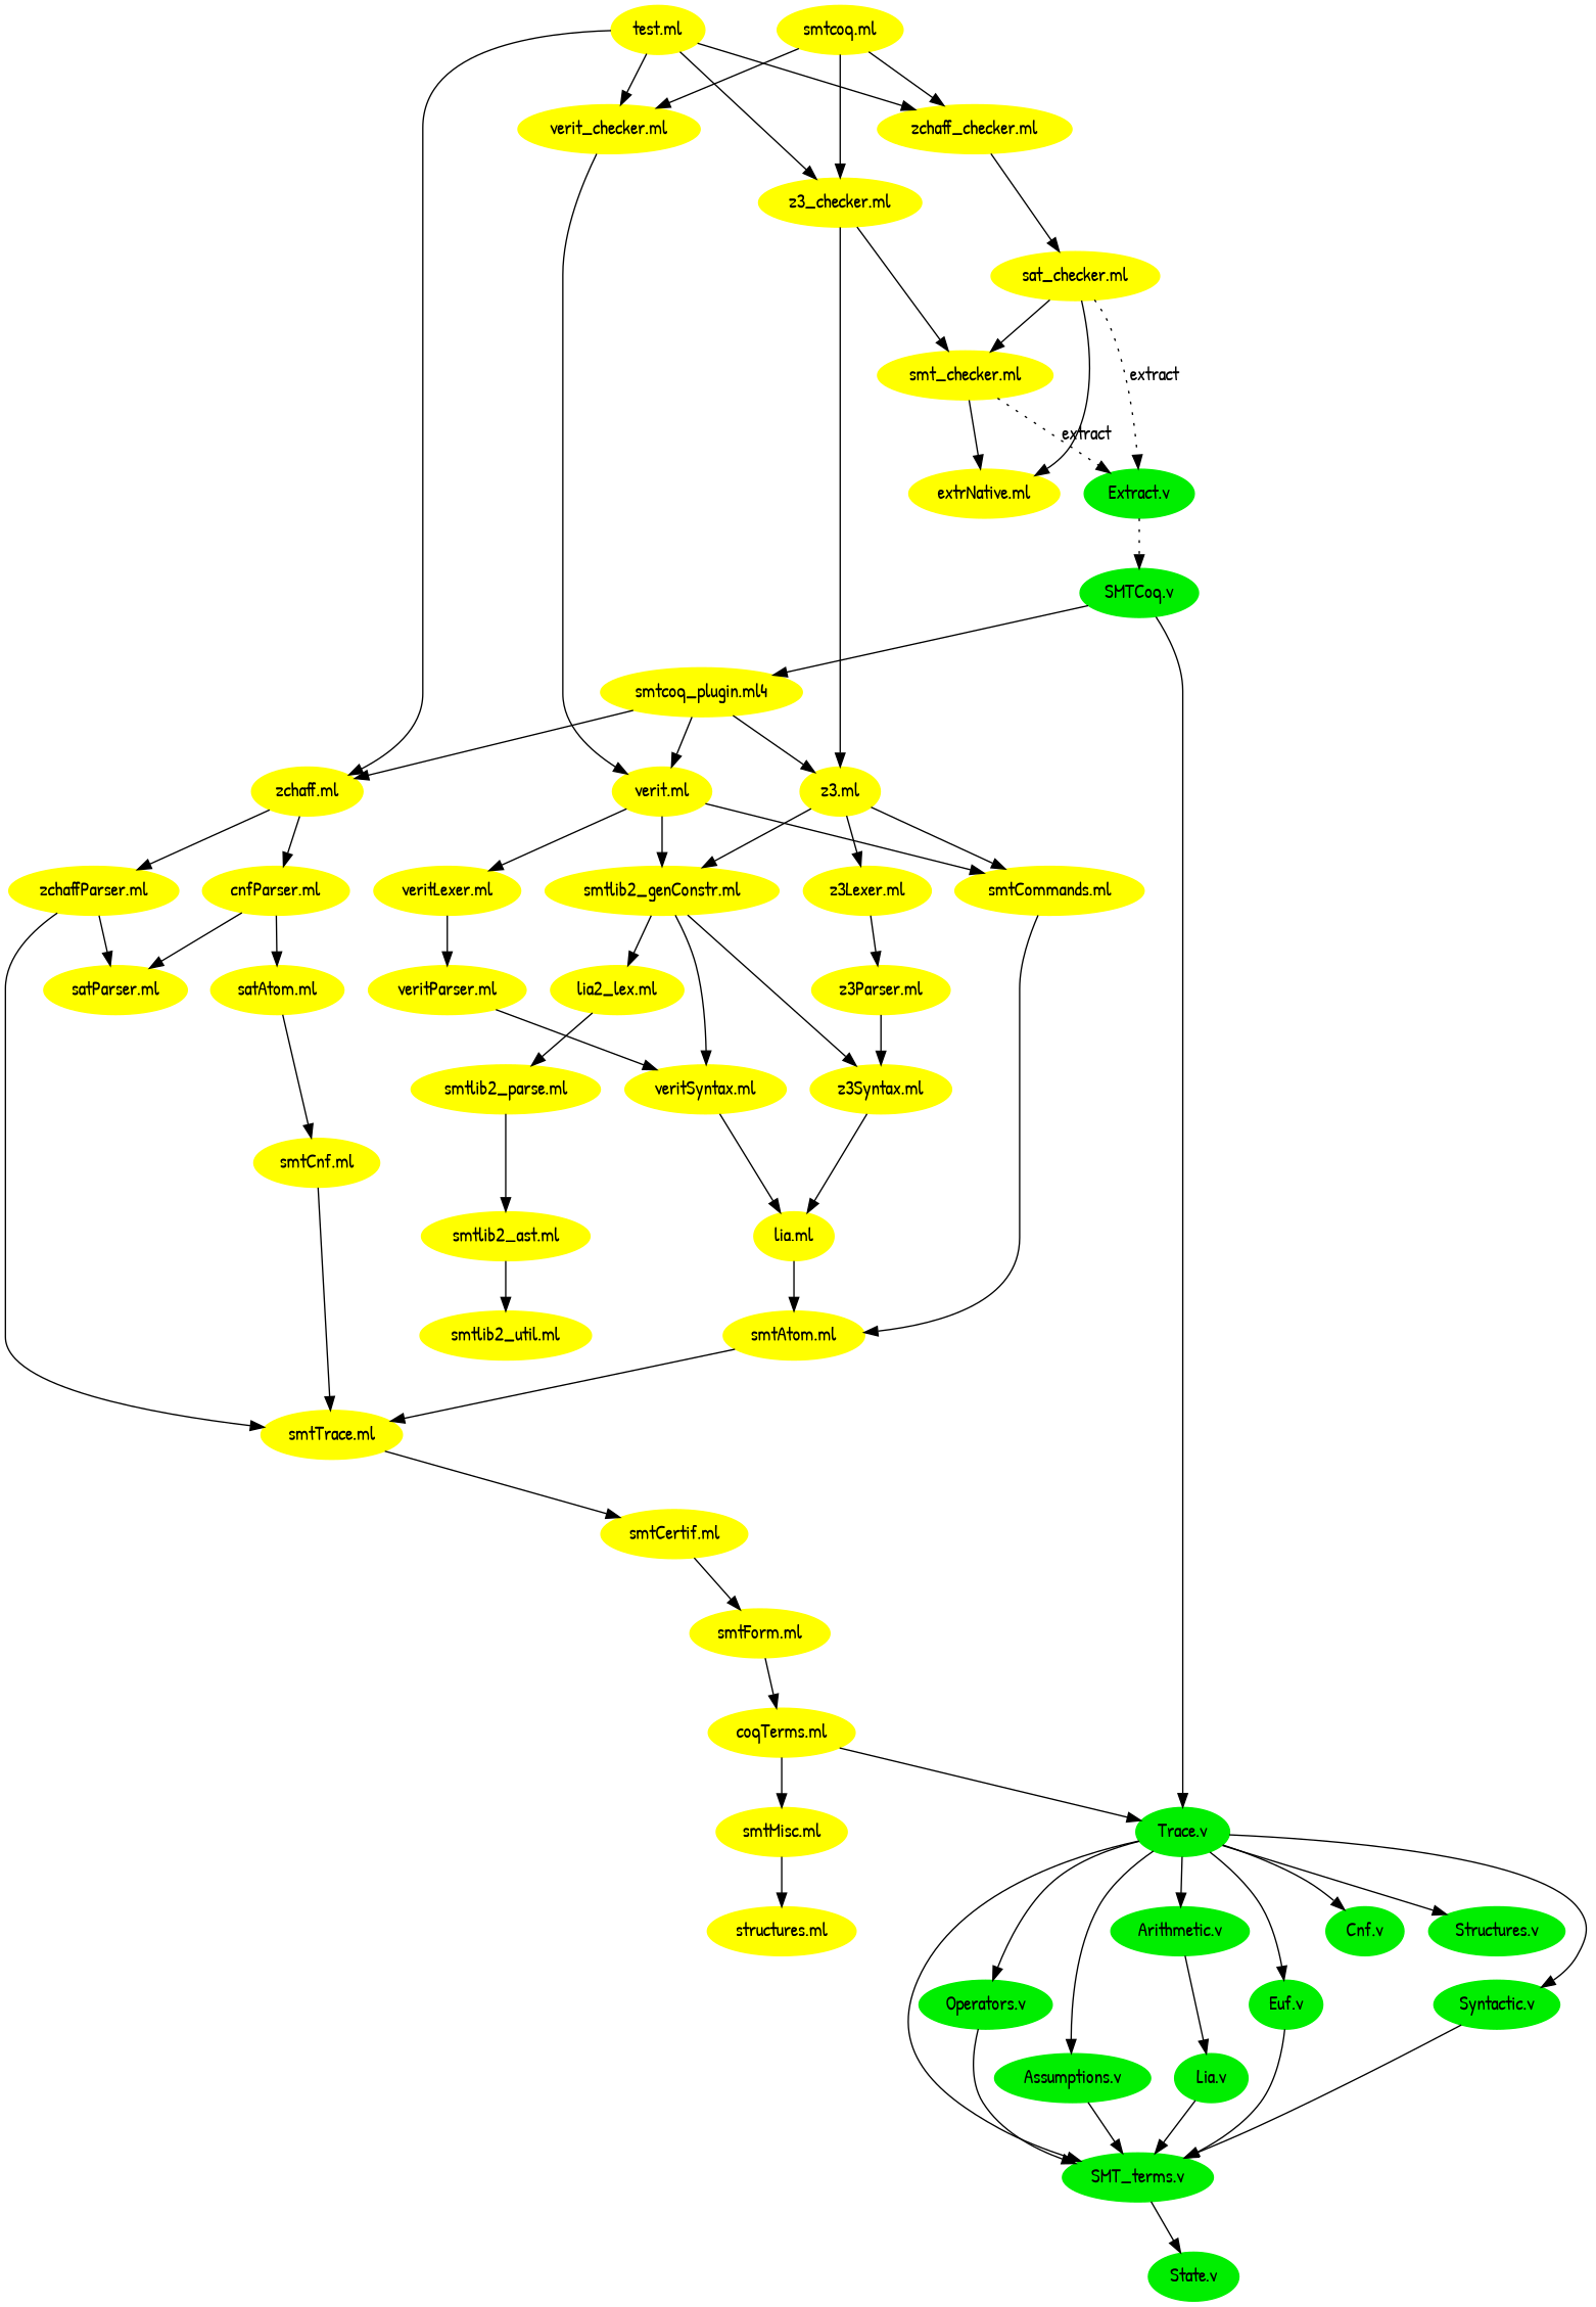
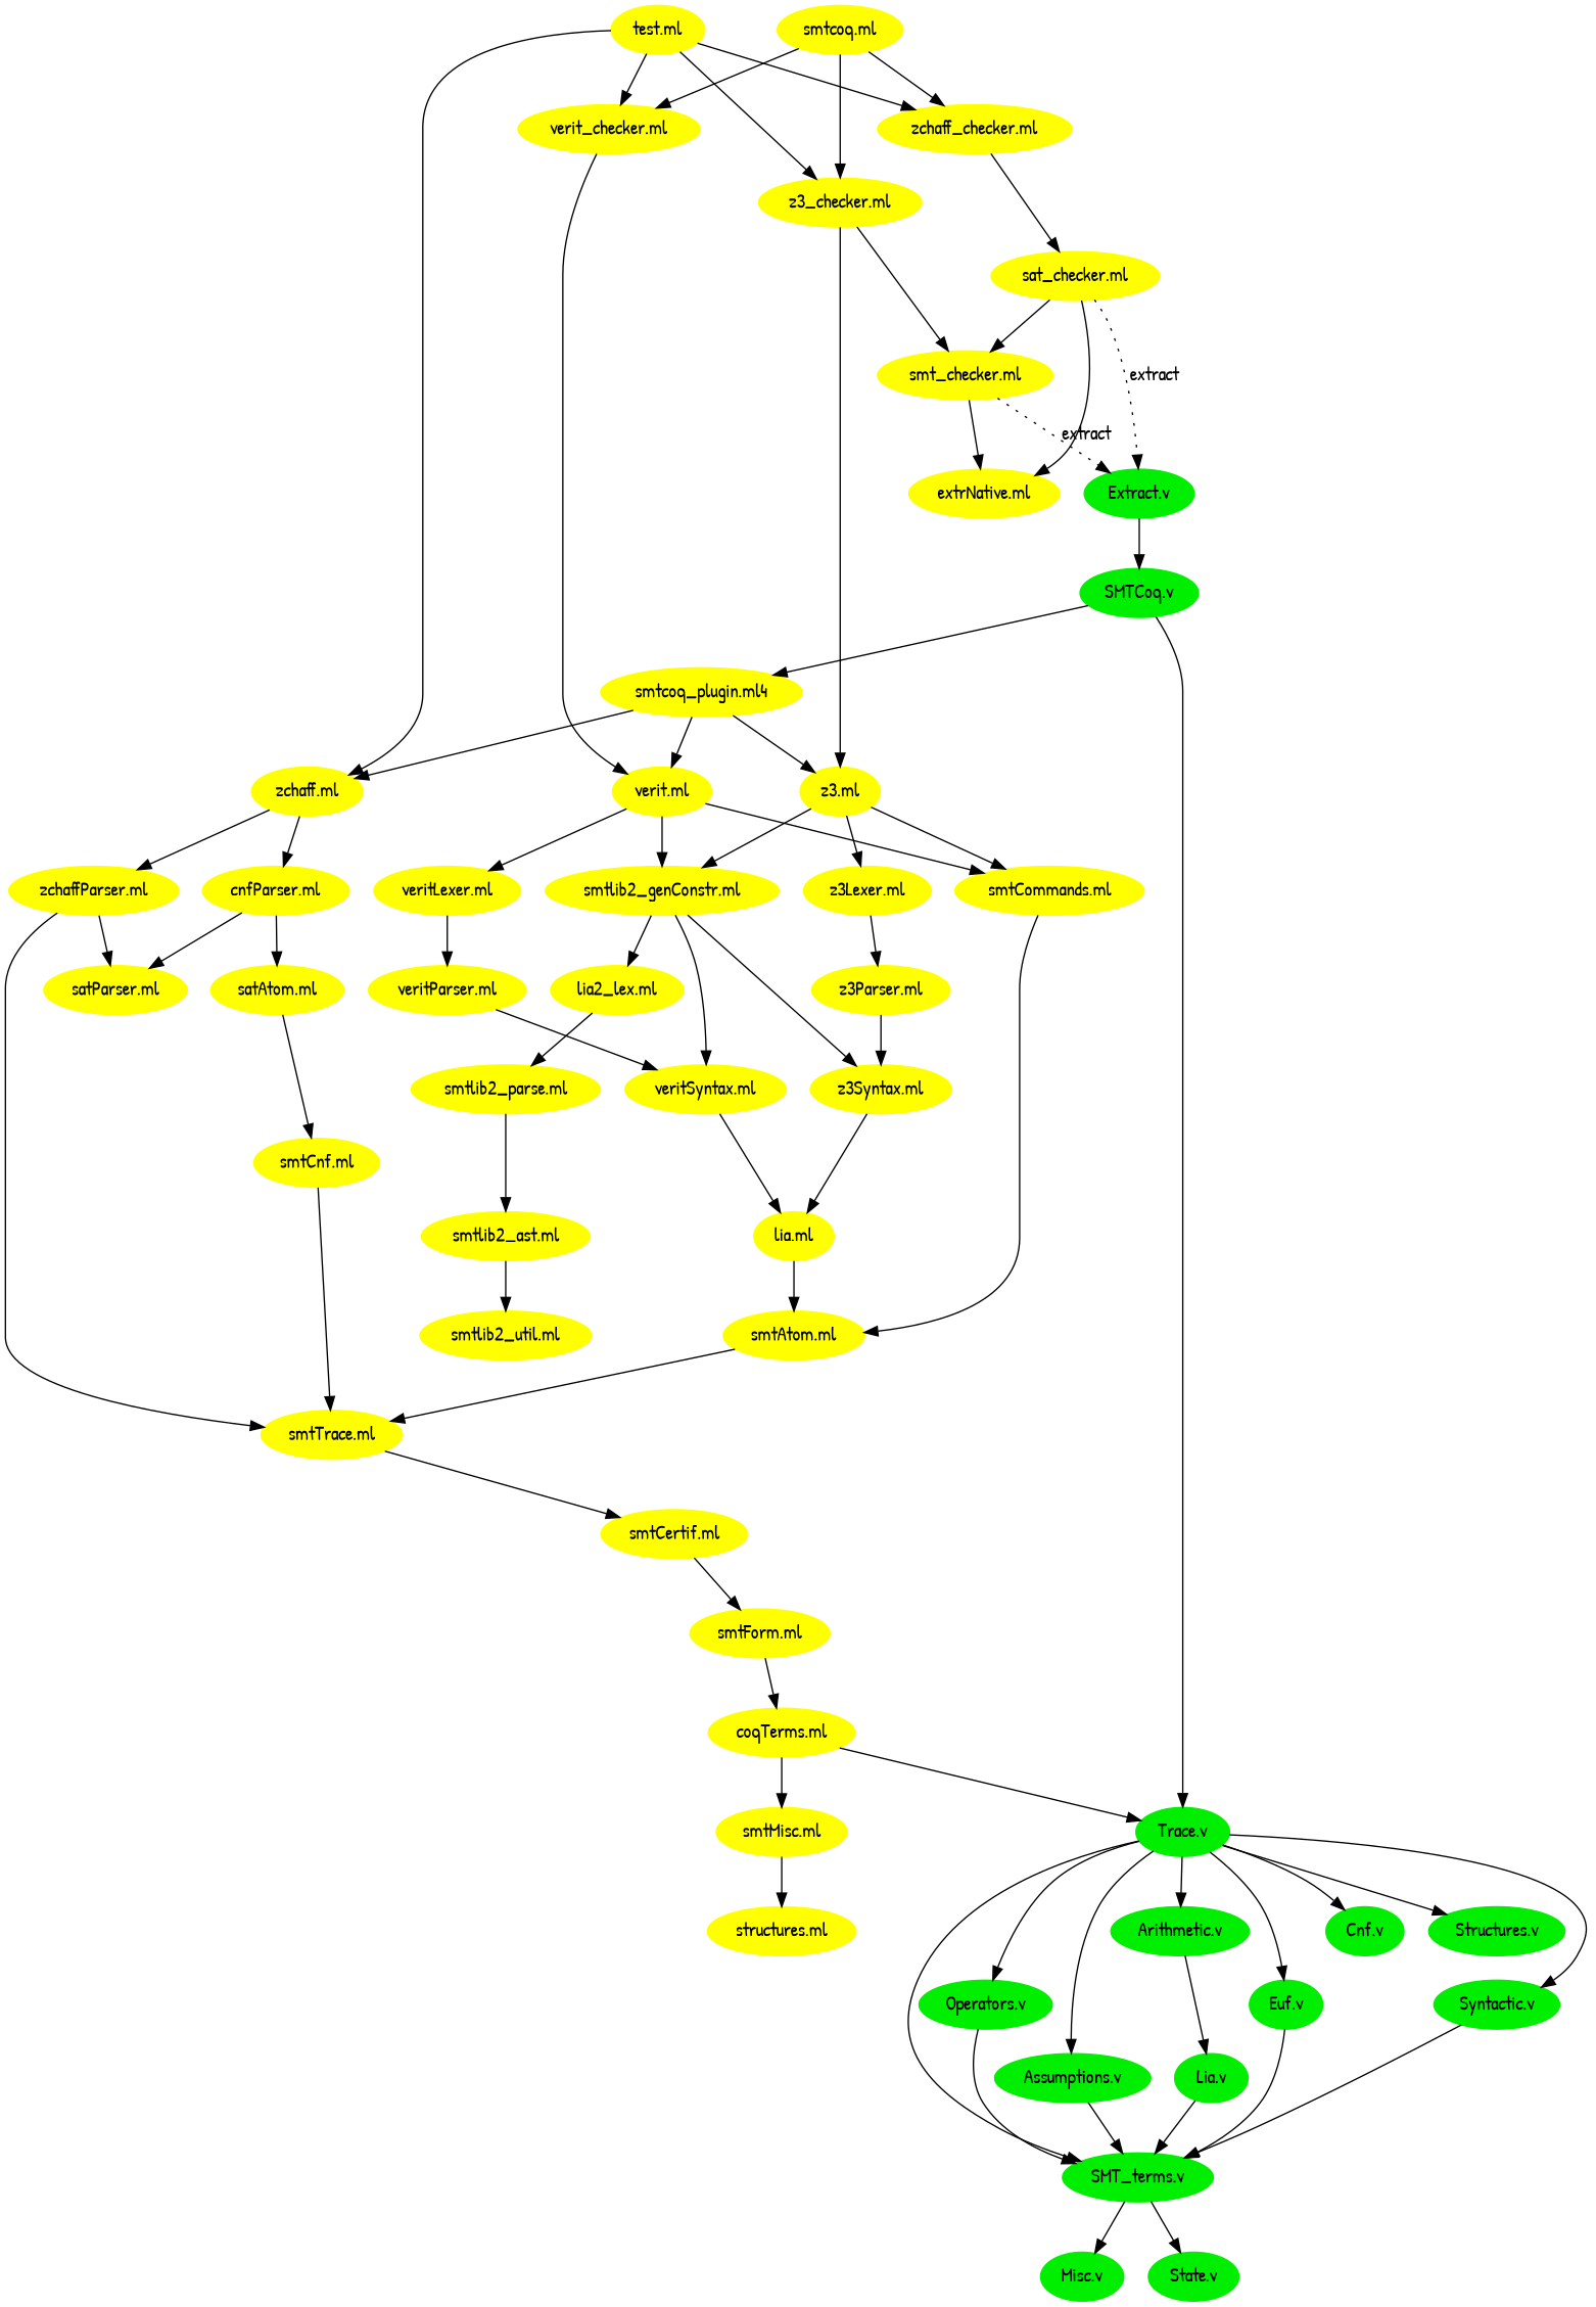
  digraph {
    fontname="Patrick Hand"
    node [color=yellow fontname="Patrick Hand" style=filled]
    edge [fontname="Patrick Hand"]
    "Syntactic.v" [color=green2]
    "SMT_terms.v" [color=green2]
+   "Misc.v" [color=green2]
    "State.v" [color=green2]
    "Operators.v" [color=green2]
    "Assumptions.v" [color=green2]
    "Arithmetic.v" [color=green2]
    "Lia.v" [color=green2]
    "Extract.v" [color=green2]
    "SMTCoq.v" [color=green2]
    "Trace.v" [color=green2]
    "smtcoq_plugin.ml4"
    "Euf.v" [color=green2]
    "Cnf.v" [color=green2]
    "Structures.v" [color=green2]
    "zchaff.ml"
    "verit.ml"
    "z3.ml"
    "zchaffParser.ml"
    "satParser.ml"
    "smtTrace.ml"
    "smtCertif.ml"
    "smtForm.ml"
    "cnfParser.ml"
    "satAtom.ml"
    "smtCnf.ml"
    "veritSyntax.ml"
    "lia.ml"
    "smtAtom.ml"
    "veritParser.ml"
    "smtCommands.ml"
    "smtlib2_genConstr.ml"
    "veritLexer.ml"
    "z3Syntax.ml"
    n35 [label="lia2_lex.ml"]
    "smtlib2_parse.ml"
    "z3Parser.ml"
    "z3Lexer.ml"
    "coqTerms.ml"
    "smtMisc.ml"
    "structures.ml"
    "smtlib2_ast.ml"
    "smtlib2_util.ml"
    "zchaff_checker.ml"
    "sat_checker.ml"
    "extrNative.ml"
    "smt_checker.ml"
    "verit_checker.ml"
    "test.ml"
    "z3_checker.ml"
    "smtcoq.ml"
    "Syntactic.v" -> "SMT_terms.v"
+   "SMT_terms.v" -> "Misc.v"
    "SMT_terms.v" -> "State.v"
    "Operators.v" -> "SMT_terms.v"
    "Assumptions.v" -> "SMT_terms.v"
    "Arithmetic.v" -> "Lia.v"
    "Lia.v" -> "SMT_terms.v"
-   "Extract.v" -> "SMTCoq.v" [style=dotted]
+   "Extract.v" -> "SMTCoq.v"
    "SMTCoq.v" -> "Trace.v"
    "SMTCoq.v" -> "smtcoq_plugin.ml4"
    "Trace.v" -> "Syntactic.v"
    "Trace.v" -> "SMT_terms.v"
    "Trace.v" -> "Operators.v"
    "Trace.v" -> "Assumptions.v"
    "Trace.v" -> "Arithmetic.v"
    "Trace.v" -> "Euf.v"
    "Trace.v" -> "Cnf.v"
    "Trace.v" -> "Structures.v"
    "smtcoq_plugin.ml4" -> "zchaff.ml"
    "smtcoq_plugin.ml4" -> "verit.ml"
    "smtcoq_plugin.ml4" -> "z3.ml"
    "Euf.v" -> "SMT_terms.v"
    "zchaff.ml" -> "zchaffParser.ml"
    "zchaff.ml" -> "cnfParser.ml"
    "verit.ml" -> "smtCommands.ml"
    "verit.ml" -> "smtlib2_genConstr.ml"
    "verit.ml" -> "veritLexer.ml"
    "z3.ml" -> "smtCommands.ml"
    "z3.ml" -> "smtlib2_genConstr.ml"
    "z3.ml" -> "z3Lexer.ml"
    "zchaffParser.ml" -> "satParser.ml"
    "zchaffParser.ml" -> "smtTrace.ml"
    "smtTrace.ml" -> "smtCertif.ml"
    "smtCertif.ml" -> "smtForm.ml"
    "smtForm.ml" -> "coqTerms.ml"
    "cnfParser.ml" -> "satParser.ml"
    "cnfParser.ml" -> "satAtom.ml"
    "satAtom.ml" -> "smtCnf.ml"
    "smtCnf.ml" -> "smtTrace.ml"
    "veritSyntax.ml" -> "lia.ml"
    "lia.ml" -> "smtAtom.ml"
    "smtAtom.ml" -> "smtTrace.ml"
    "veritParser.ml" -> "veritSyntax.ml"
    "smtCommands.ml" -> "smtAtom.ml"
    "smtlib2_genConstr.ml" -> "veritSyntax.ml"
    "smtlib2_genConstr.ml" -> "z3Syntax.ml"
    "smtlib2_genConstr.ml" -> n35
    "veritLexer.ml" -> "veritParser.ml"
    "z3Syntax.ml" -> "lia.ml"
    n35 -> "smtlib2_parse.ml"
    "smtlib2_parse.ml" -> "smtlib2_ast.ml"
    "z3Parser.ml" -> "z3Syntax.ml"
    "z3Lexer.ml" -> "z3Parser.ml"
    "coqTerms.ml" -> "Trace.v"
    "coqTerms.ml" -> "smtMisc.ml"
    "smtMisc.ml" -> "structures.ml"
    "smtlib2_ast.ml" -> "smtlib2_util.ml"
    "zchaff_checker.ml" -> "sat_checker.ml"
    "sat_checker.ml" -> "Extract.v" [label=extract style=dotted]
    "sat_checker.ml" -> "extrNative.ml"
    "sat_checker.ml" -> "smt_checker.ml"
    "smt_checker.ml" -> "Extract.v" [label=extract style=dotted]
    "smt_checker.ml" -> "extrNative.ml"
    "verit_checker.ml" -> "verit.ml"
    "test.ml" -> "zchaff.ml"
    "test.ml" -> "zchaff_checker.ml"
    "test.ml" -> "verit_checker.ml"
    "test.ml" -> "z3_checker.ml"
    "z3_checker.ml" -> "z3.ml"
    "z3_checker.ml" -> "smt_checker.ml"
    "smtcoq.ml" -> "zchaff_checker.ml"
    "smtcoq.ml" -> "verit_checker.ml"
    "smtcoq.ml" -> "z3_checker.ml"
  }
